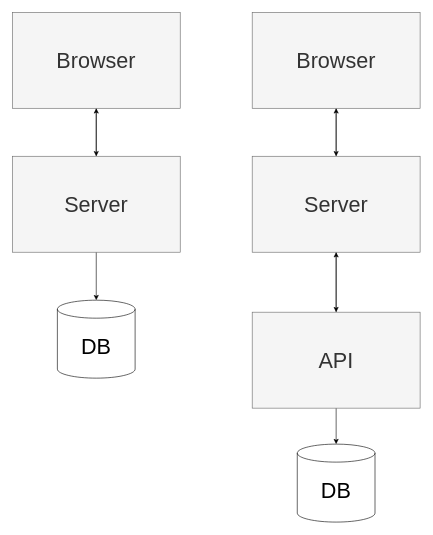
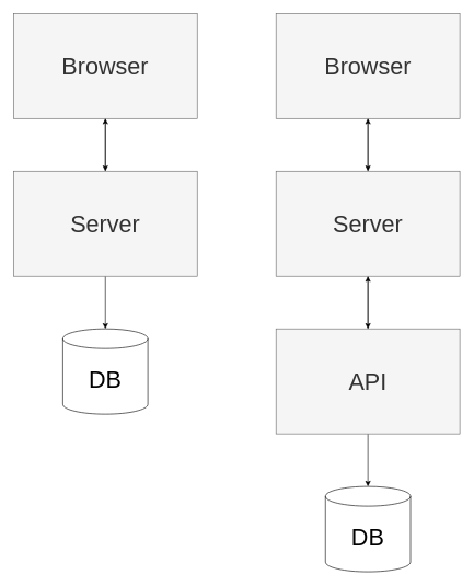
  <mxCell id="0" />
  <mxCell id="1" parent="0" />
  <mxCell id="2" value="&lt;font style=&quot;font-size: 36px&quot;&gt;DB&lt;/font&gt;" style="shape=cylinder3;whiteSpace=wrap;html=1;boundedLbl=1;backgroundOutline=1;size=15;" parent="1" vertex="1"><mxGeometry x="95.19" y="500" width="129.61" height="130" as="geometry" /></mxCell>
  <mxCell id="3" style="edgeStyle=orthogonalEdgeStyle;rounded=0;orthogonalLoop=1;jettySize=auto;html=1;" edge="1" parent="1" source="4" target="7"><mxGeometry relative="1" as="geometry" /></mxCell>
  <mxCell id="4" value="&lt;font style=&quot;font-size: 36px&quot;&gt;Browser&lt;/font&gt;" style="rounded=0;whiteSpace=wrap;html=1;shadow=0;sketch=0;fillColor=#f5f5f5;strokeColor=#666666;fontColor=#333333;" vertex="1" parent="1"><mxGeometry width="280" height="160" as="geometry" x="20" y="20" /></mxCell>
  <mxCell id="5" style="edgeStyle=orthogonalEdgeStyle;rounded=0;orthogonalLoop=1;jettySize=auto;html=1;" edge="1" parent="1" source="7" target="4"><mxGeometry relative="1" as="geometry" /></mxCell>
  <mxCell id="6" style="edgeStyle=orthogonalEdgeStyle;rounded=0;orthogonalLoop=1;jettySize=auto;html=1;exitX=0.5;exitY=1;exitDx=0;exitDy=0;entryX=0.5;entryY=0;entryDx=0;entryDy=0;entryPerimeter=0;" edge="1" parent="1" source="7" target="2"><mxGeometry relative="1" as="geometry" /></mxCell>
  <mxCell id="7" value="&lt;font style=&quot;font-size: 36px&quot;&gt;Server&lt;/font&gt;" style="rounded=0;whiteSpace=wrap;html=1;shadow=0;sketch=0;fillColor=#f5f5f5;strokeColor=#666666;fontColor=#333333;" vertex="1" parent="1"><mxGeometry y="260" width="280" height="160" as="geometry" x="20" /></mxCell>
  <mxCell id="8" value="&lt;font style=&quot;font-size: 36px&quot;&gt;DB&lt;/font&gt;" style="shape=cylinder3;whiteSpace=wrap;html=1;boundedLbl=1;backgroundOutline=1;size=15;" vertex="1" parent="1"><mxGeometry x="495.19" y="740" width="129.61" height="130" as="geometry" /></mxCell>
  <mxCell id="9" style="edgeStyle=orthogonalEdgeStyle;rounded=0;orthogonalLoop=1;jettySize=auto;html=1;" edge="1" parent="1" source="10" target="13"><mxGeometry relative="1" as="geometry" /></mxCell>
  <mxCell id="10" value="&lt;font style=&quot;font-size: 36px&quot;&gt;Browser&lt;/font&gt;" style="rounded=0;whiteSpace=wrap;html=1;shadow=0;sketch=0;fillColor=#f5f5f5;strokeColor=#666666;fontColor=#333333;" vertex="1" parent="1"><mxGeometry x="420" width="280" height="160" as="geometry" y="20" /></mxCell>
  <mxCell id="11" style="edgeStyle=orthogonalEdgeStyle;rounded=0;orthogonalLoop=1;jettySize=auto;html=1;" edge="1" parent="1" source="13" target="10"><mxGeometry relative="1" as="geometry" /></mxCell>
  <mxCell id="12" style="edgeStyle=orthogonalEdgeStyle;rounded=0;orthogonalLoop=1;jettySize=auto;html=1;entryX=0.5;entryY=0;entryDx=0;entryDy=0;" edge="1" parent="1" source="13" target="16"><mxGeometry relative="1" as="geometry" /></mxCell>
  <mxCell id="13" value="&lt;font style=&quot;font-size: 36px&quot;&gt;Server&lt;/font&gt;" style="rounded=0;whiteSpace=wrap;html=1;shadow=0;sketch=0;fillColor=#f5f5f5;strokeColor=#666666;fontColor=#333333;" vertex="1" parent="1"><mxGeometry x="420" y="260" width="280" height="160" as="geometry" /></mxCell>
  <mxCell id="14" style="edgeStyle=orthogonalEdgeStyle;rounded=0;orthogonalLoop=1;jettySize=auto;html=1;" edge="1" parent="1" source="16" target="13"><mxGeometry relative="1" as="geometry" /></mxCell>
  <mxCell id="15" style="edgeStyle=orthogonalEdgeStyle;rounded=0;orthogonalLoop=1;jettySize=auto;html=1;" edge="1" parent="1" source="16" target="8"><mxGeometry relative="1" as="geometry" /></mxCell>
- <mxCell id="16" value="&lt;font style=&quot;font-size: 36px&quot;&gt;API&lt;/font&gt;" style="rounded=0;whiteSpace=wrap;html=1;shadow=0;sketch=0;fillColor=#f5f5f5;strokeColor=#666666;fontColor=#333333;" vertex="1" parent="1"><mxGeometry x="420" y="520" width="280" height="160" as="geometry" /></mxCell>
+ <mxCell id="16" value="&lt;font style=&quot;font-size: 36px&quot;&gt;API&lt;/font&gt;" style="rounded=0;whiteSpace=wrap;html=1;shadow=0;sketch=0;fillColor=#f5f5f5;strokeColor=#666666;fontColor=#333333;" vertex="1" parent="1"><mxGeometry x="420" y="500" width="280" height="160" as="geometry" /></mxCell>
